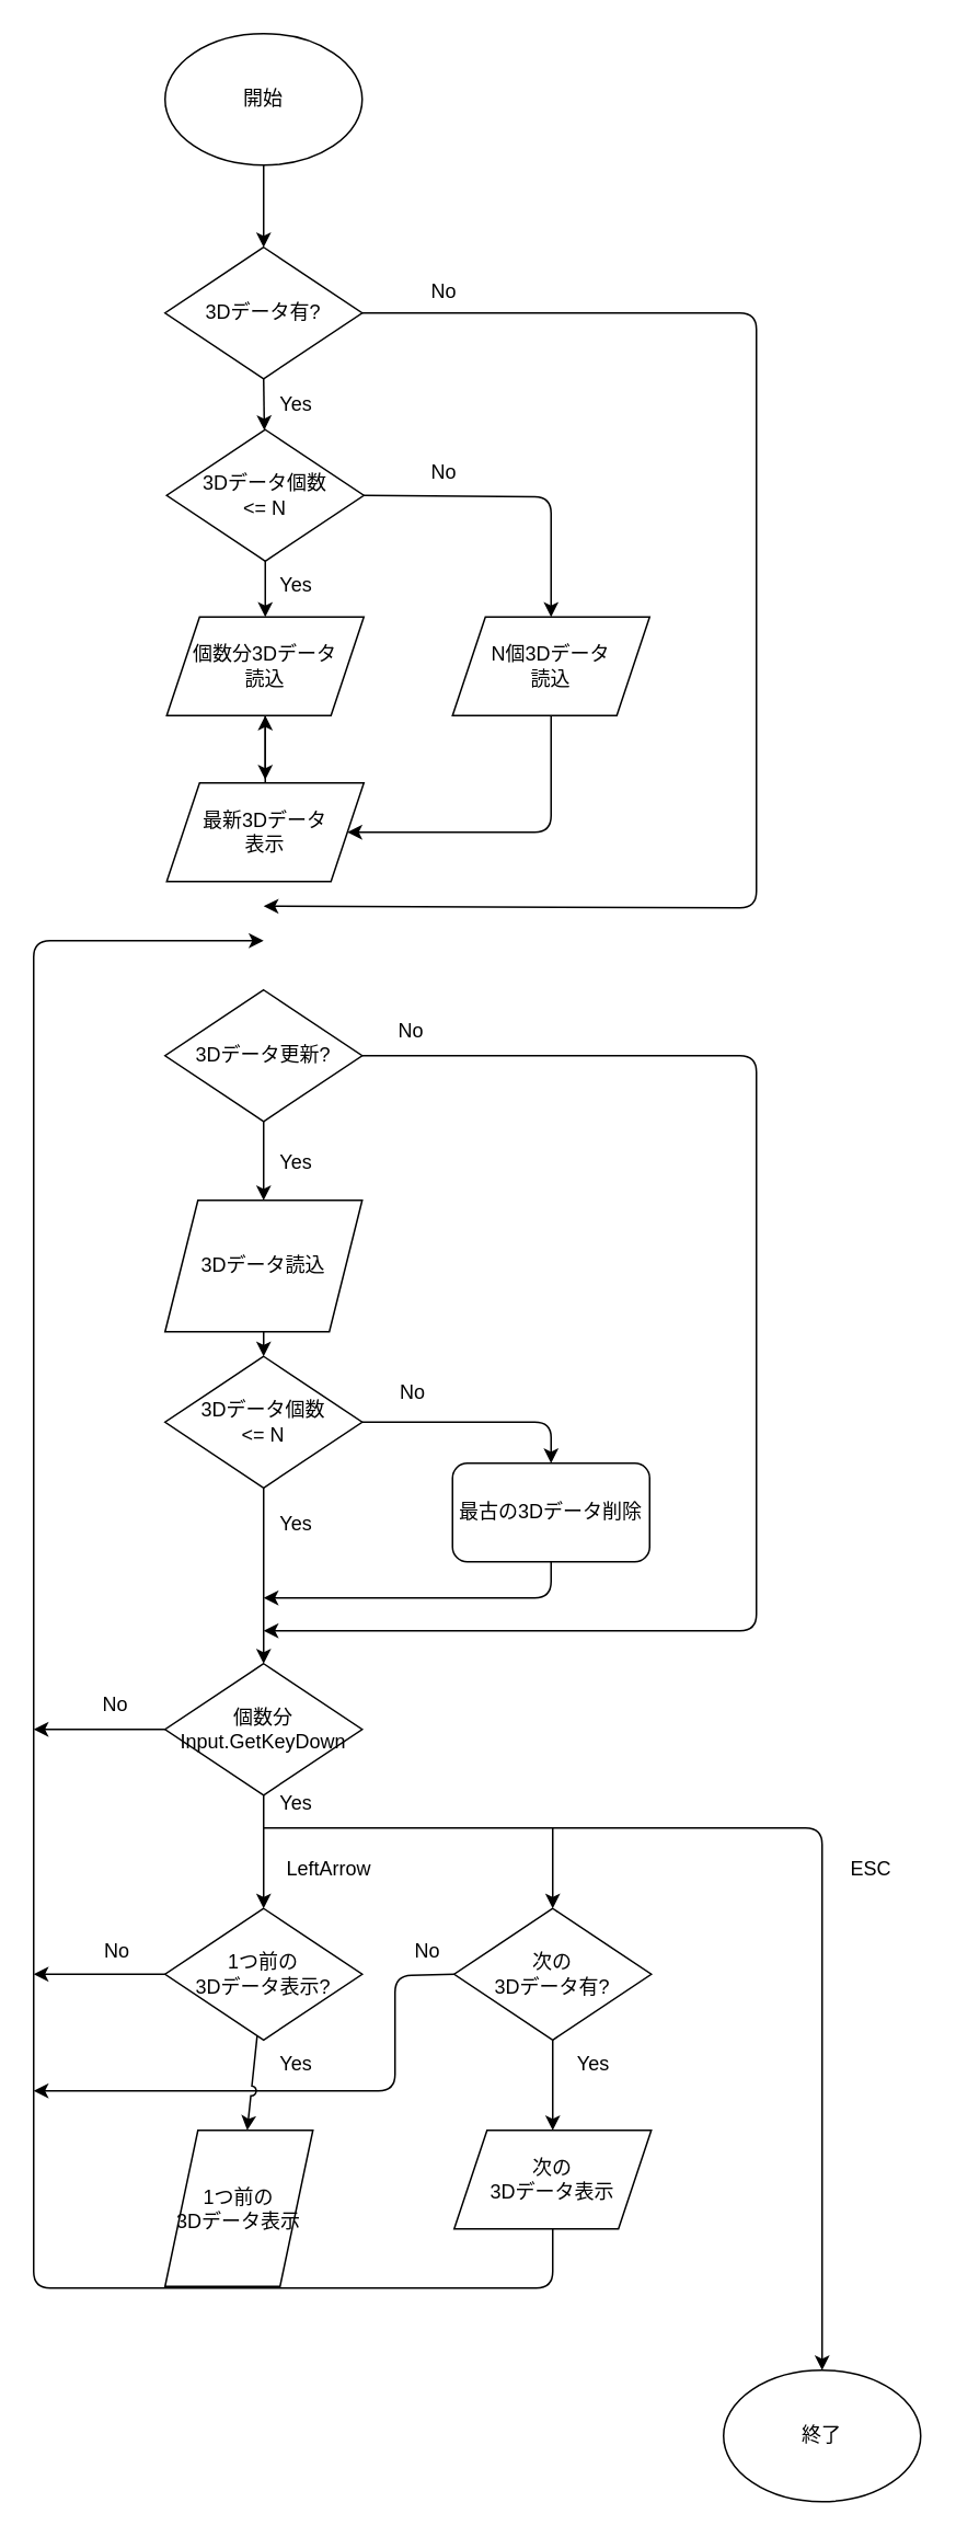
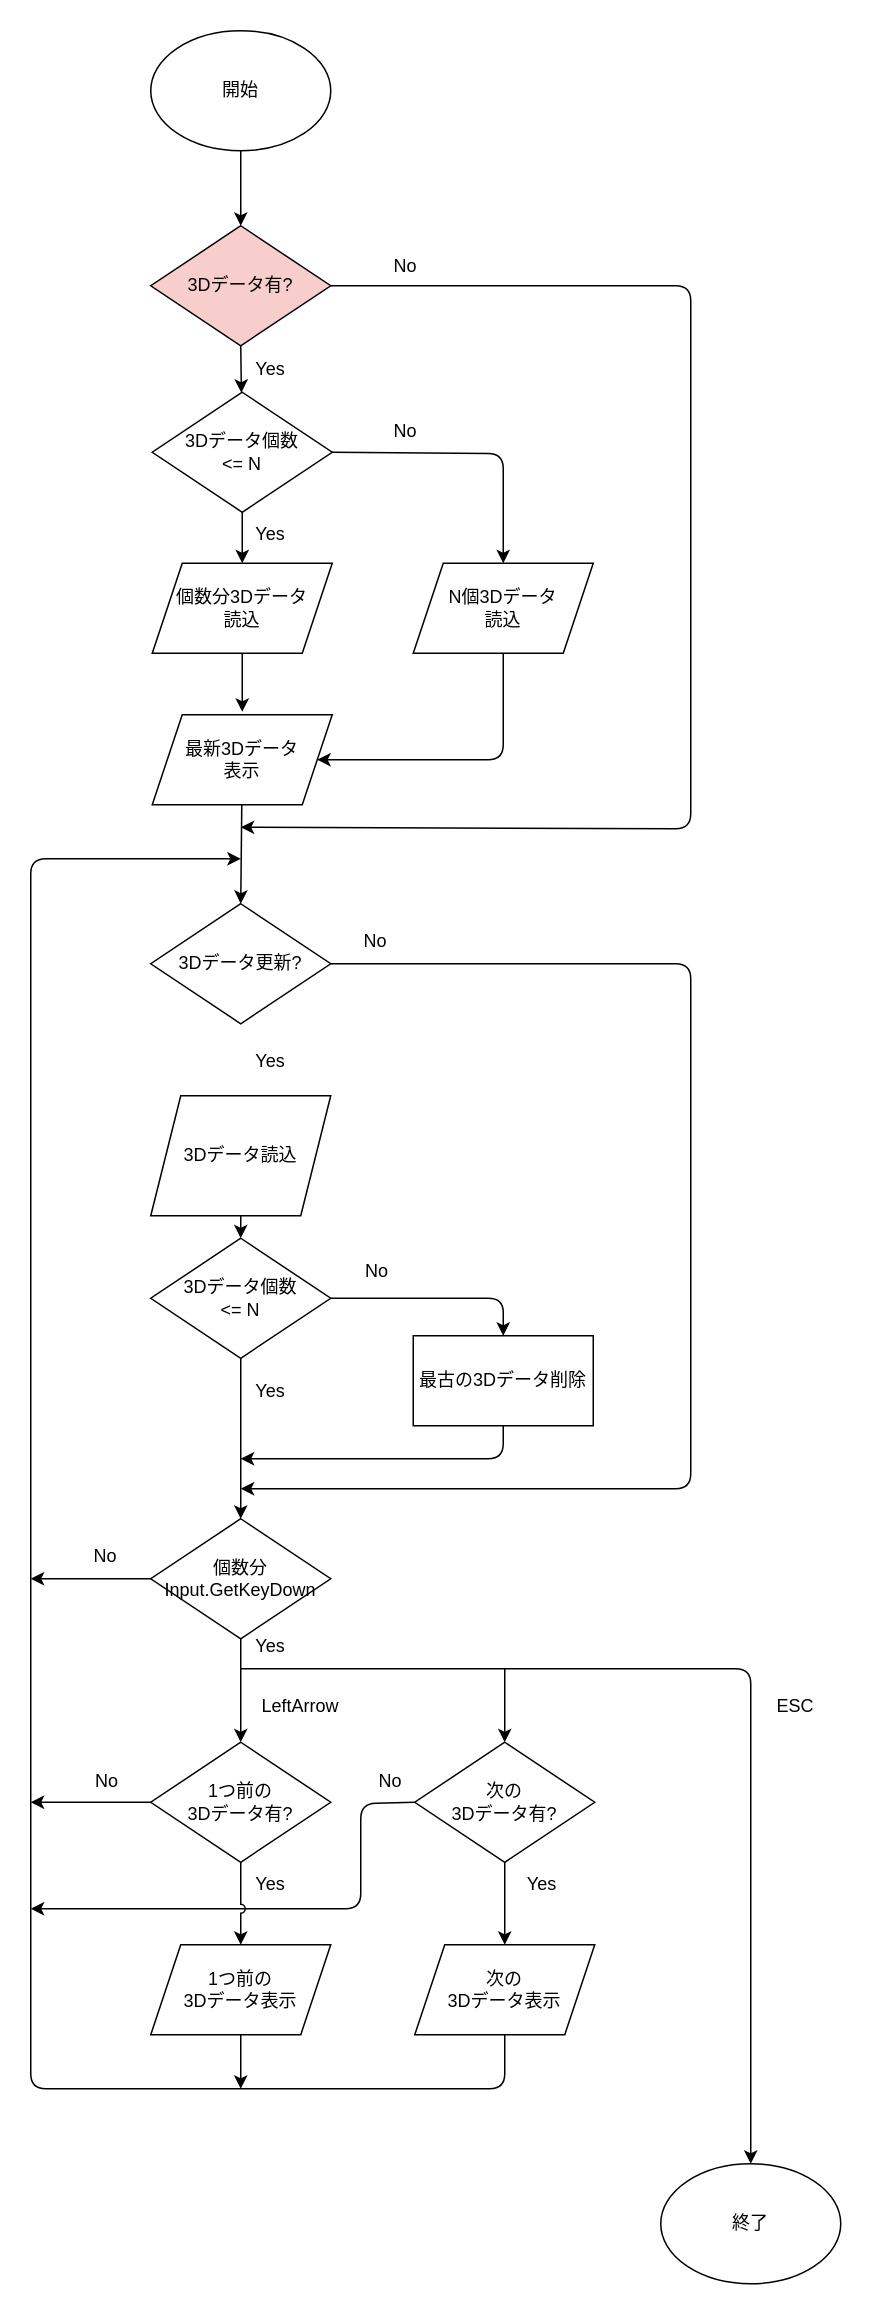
  <mxCell id="0" />
  <mxCell id="1" parent="0" />
  <mxCell id="2" value="終了" style="ellipse;whiteSpace=wrap;html=1;" parent="1" vertex="1"><mxGeometry x="440" y="1442" width="120" height="80" as="geometry" /></mxCell>
  <mxCell id="3" value="" style="edgeStyle=none;html=1;" parent="1" source="4" target="7" edge="1"><mxGeometry relative="1" as="geometry" /></mxCell>
  <mxCell id="4" value="開始" style="ellipse;whiteSpace=wrap;html=1;" parent="1" vertex="1"><mxGeometry x="100" y="20" width="120" height="80" as="geometry" /></mxCell>
  <mxCell id="5" value="" style="edgeStyle=none;html=1;" parent="1" source="7" edge="1"><mxGeometry relative="1" as="geometry"><mxPoint x="160" y="551" as="targetPoint" /><Array as="points"><mxPoint x="460" y="190" /><mxPoint x="460" y="552" /></Array></mxGeometry></mxCell>
  <mxCell id="6" value="" style="edgeStyle=none;html=1;exitX=0.5;exitY=1;exitDx=0;exitDy=0;" parent="1" source="7" target="11" edge="1"><mxGeometry relative="1" as="geometry"><mxPoint x="160.382" y="236.745" as="sourcePoint" /></mxGeometry></mxCell>
- <mxCell id="7" value="3Dデータ有?" style="rhombus;whiteSpace=wrap;html=1;" parent="1" vertex="1"><mxGeometry x="100" y="150" width="120" height="80" as="geometry" /></mxCell>
+ <mxCell id="7" value="3Dデータ有?" style="rhombus;whiteSpace=wrap;html=1;fillColor=#f8cecc;" parent="1" vertex="1"><mxGeometry x="100" y="150" width="120" height="80" as="geometry" /></mxCell>
  <mxCell id="8" value="Yes" style="text;html=1;strokeColor=none;fillColor=none;align=center;verticalAlign=middle;whiteSpace=wrap;rounded=0;" parent="1" vertex="1"><mxGeometry x="150" y="231" width="60" height="30" as="geometry" /></mxCell>
  <mxCell id="9" value="" style="edgeStyle=none;html=1;entryX=0.5;entryY=0;entryDx=0;entryDy=0;exitX=1;exitY=0.5;exitDx=0;exitDy=0;" parent="1" source="11" target="16" edge="1"><mxGeometry relative="1" as="geometry"><mxPoint x="301" y="294" as="targetPoint" /><Array as="points"><mxPoint x="335" y="302" /></Array></mxGeometry></mxCell>
  <mxCell id="10" value="" style="edgeStyle=none;html=1;" parent="1" source="11" target="14" edge="1"><mxGeometry relative="1" as="geometry"><mxPoint x="161" y="345" as="sourcePoint" /></mxGeometry></mxCell>
  <mxCell id="11" value="3Dデータ個数&lt;br&gt;&amp;lt;= N" style="rhombus;whiteSpace=wrap;html=1;" parent="1" vertex="1"><mxGeometry x="101" y="261" width="120" height="80" as="geometry" /></mxCell>
  <mxCell id="12" value="No" style="text;html=1;strokeColor=none;fillColor=none;align=center;verticalAlign=middle;whiteSpace=wrap;rounded=0;" parent="1" vertex="1"><mxGeometry x="240" y="162" width="60" height="30" as="geometry" /></mxCell>
  <mxCell id="13" value="" style="edgeStyle=none;html=1;entryX=0.5;entryY=0;entryDx=0;entryDy=0;" parent="1" source="14" edge="1"><mxGeometry relative="1" as="geometry"><mxPoint x="161" y="474" as="targetPoint" /></mxGeometry></mxCell>
  <mxCell id="14" value="個数分3Dデータ&lt;br&gt;読込" style="shape=parallelogram;perimeter=parallelogramPerimeter;whiteSpace=wrap;html=1;fixedSize=1;" parent="1" vertex="1"><mxGeometry x="101" y="375" width="120" height="60" as="geometry" /></mxCell>
  <mxCell id="15" value="" style="edgeStyle=none;html=1;entryX=1;entryY=0.5;entryDx=0;entryDy=0;" parent="1" source="16" target="21" edge="1"><mxGeometry relative="1" as="geometry"><mxPoint x="221" y="504" as="targetPoint" /><Array as="points"><mxPoint x="335" y="506" /></Array></mxGeometry></mxCell>
  <mxCell id="16" value="N個3Dデータ&lt;br&gt;読込" style="shape=parallelogram;perimeter=parallelogramPerimeter;whiteSpace=wrap;html=1;fixedSize=1;" parent="1" vertex="1"><mxGeometry x="275" y="375" width="120" height="60" as="geometry" /></mxCell>
- <mxCell id="17" value="" style="edgeStyle=none;html=1;" parent="1" source="19" target="23" edge="1"><mxGeometry relative="1" as="geometry" /></mxCell>
  <mxCell id="18" value="" style="edgeStyle=none;html=1;" parent="1" source="19" edge="1"><mxGeometry relative="1" as="geometry"><mxPoint x="160" y="992" as="targetPoint" /><Array as="points"><mxPoint x="460" y="642" /><mxPoint x="460" y="992" /></Array></mxGeometry></mxCell>
  <mxCell id="19" value="3Dデータ更新?" style="rhombus;whiteSpace=wrap;html=1;" parent="1" vertex="1"><mxGeometry x="100" y="602" width="120" height="80" as="geometry" /></mxCell>
- <mxCell id="20" value="" style="edgeStyle=none;html=1;" parent="1" source="21" target="14" edge="1"><mxGeometry relative="1" as="geometry"><mxPoint x="161" y="616" as="targetPoint" /></mxGeometry></mxCell>
+ <mxCell id="20" value="" style="edgeStyle=none;html=1;entryX=0.5;entryY=0;entryDx=0;entryDy=0;" parent="1" source="21" target="19" edge="1"><mxGeometry relative="1" as="geometry"><mxPoint x="161" y="616" as="targetPoint" /></mxGeometry></mxCell>
  <mxCell id="21" value="最新3Dデータ&lt;br&gt;表示" style="shape=parallelogram;perimeter=parallelogramPerimeter;whiteSpace=wrap;html=1;fixedSize=1;" parent="1" vertex="1"><mxGeometry x="101" y="476" width="120" height="60" as="geometry" /></mxCell>
  <mxCell id="22" value="" style="edgeStyle=none;html=1;" parent="1" source="23" target="26" edge="1"><mxGeometry relative="1" as="geometry" /></mxCell>
  <mxCell id="23" value="3Dデータ読込" style="shape=parallelogram;perimeter=parallelogramPerimeter;whiteSpace=wrap;html=1;fixedSize=1;" parent="1" vertex="1"><mxGeometry x="100" y="730" width="120" height="80" as="geometry" /></mxCell>
  <mxCell id="24" value="" style="edgeStyle=none;html=1;exitX=1;exitY=0.5;exitDx=0;exitDy=0;entryX=0.5;entryY=0;entryDx=0;entryDy=0;" parent="1" source="26" target="28" edge="1"><mxGeometry relative="1" as="geometry"><mxPoint x="300" y="865" as="targetPoint" /><Array as="points"><mxPoint x="335" y="865" /></Array></mxGeometry></mxCell>
  <mxCell id="25" value="" style="edgeStyle=none;html=1;entryX=0.5;entryY=0;entryDx=0;entryDy=0;" parent="1" source="26" target="32" edge="1"><mxGeometry relative="1" as="geometry"><mxPoint x="160" y="992" as="targetPoint" /></mxGeometry></mxCell>
  <mxCell id="26" value="3Dデータ個数&lt;br&gt;&amp;lt;= N" style="rhombus;whiteSpace=wrap;html=1;" parent="1" vertex="1"><mxGeometry x="100" y="825" width="120" height="80" as="geometry" /></mxCell>
  <mxCell id="27" value="" style="edgeStyle=none;html=1;exitX=0.5;exitY=1;exitDx=0;exitDy=0;" parent="1" source="28" edge="1"><mxGeometry relative="1" as="geometry"><mxPoint x="160" y="972" as="targetPoint" /><Array as="points"><mxPoint x="335" y="972" /></Array></mxGeometry></mxCell>
- <mxCell id="28" value="最古の3Dデータ削除" style="whiteSpace=wrap;html=1;rounded=1;" parent="1" vertex="1"><mxGeometry x="275" y="890" width="120" height="60" as="geometry" /></mxCell>
+ <mxCell id="28" value="最古の3Dデータ削除" style="whiteSpace=wrap;html=1;" parent="1" vertex="1"><mxGeometry x="275" y="890" width="120" height="60" as="geometry" /></mxCell>
  <mxCell id="29" value="" style="edgeStyle=none;html=1;entryX=0.5;entryY=0;entryDx=0;entryDy=0;" parent="1" target="2" edge="1"><mxGeometry relative="1" as="geometry"><mxPoint x="160" y="1112" as="sourcePoint" /><mxPoint x="300" y="598" as="targetPoint" /><Array as="points"><mxPoint x="500" y="1112" /></Array></mxGeometry></mxCell>
  <mxCell id="30" value="" style="edgeStyle=none;html=1;entryX=0.5;entryY=0;entryDx=0;entryDy=0;" parent="1" source="32" target="47" edge="1"><mxGeometry relative="1" as="geometry" /></mxCell>
  <mxCell id="31" value="" style="edgeStyle=none;rounded=0;html=1;fontSize=9;" parent="1" source="32" edge="1"><mxGeometry relative="1" as="geometry"><mxPoint x="20" y="1052" as="targetPoint" /></mxGeometry></mxCell>
  <mxCell id="32" value="個数分&lt;br&gt;Input.GetKeyDown" style="rhombus;whiteSpace=wrap;html=1;" parent="1" vertex="1"><mxGeometry x="100" y="1012" width="120" height="80" as="geometry" /></mxCell>
  <mxCell id="33" value="Yes" style="text;html=1;strokeColor=none;fillColor=none;align=center;verticalAlign=middle;whiteSpace=wrap;rounded=0;" parent="1" vertex="1"><mxGeometry x="150" y="341" width="60" height="30" as="geometry" /></mxCell>
  <mxCell id="34" value="No" style="text;html=1;strokeColor=none;fillColor=none;align=center;verticalAlign=middle;whiteSpace=wrap;rounded=0;" parent="1" vertex="1"><mxGeometry x="240" y="272" width="60" height="30" as="geometry" /></mxCell>
  <mxCell id="35" value="Yes" style="text;html=1;strokeColor=none;fillColor=none;align=center;verticalAlign=middle;whiteSpace=wrap;rounded=0;" parent="1" vertex="1"><mxGeometry x="150" y="692" width="60" height="30" as="geometry" /></mxCell>
  <mxCell id="36" value="No" style="text;html=1;strokeColor=none;fillColor=none;align=center;verticalAlign=middle;whiteSpace=wrap;rounded=0;" parent="1" vertex="1"><mxGeometry x="220" y="612" width="60" height="30" as="geometry" /></mxCell>
  <mxCell id="37" value="Yes" style="text;html=1;strokeColor=none;fillColor=none;align=center;verticalAlign=middle;whiteSpace=wrap;rounded=0;" parent="1" vertex="1"><mxGeometry x="150" y="912" width="60" height="30" as="geometry" /></mxCell>
  <mxCell id="38" value="No" style="text;html=1;strokeColor=none;fillColor=none;align=center;verticalAlign=middle;whiteSpace=wrap;rounded=0;" parent="1" vertex="1"><mxGeometry x="221" y="832" width="60" height="30" as="geometry" /></mxCell>
  <mxCell id="39" value="ESC" style="text;html=1;strokeColor=none;fillColor=none;align=center;verticalAlign=middle;whiteSpace=wrap;rounded=0;" parent="1" vertex="1"><mxGeometry x="500" y="1122" width="60" height="30" as="geometry" /></mxCell>
  <mxCell id="40" value="LeftArrow" style="text;html=1;strokeColor=none;fillColor=none;align=center;verticalAlign=middle;whiteSpace=wrap;rounded=0;" parent="1" vertex="1"><mxGeometry x="170" y="1122" width="60" height="30" as="geometry" /></mxCell>
  <mxCell id="41" value="" style="edgeStyle=none;html=1;" parent="1" source="42" edge="1"><mxGeometry relative="1" as="geometry"><mxPoint x="160" y="1392" as="targetPoint" /></mxGeometry></mxCell>
- <mxCell id="42" value="1つ前の&lt;br&gt;3Dデータ表示" style="shape=parallelogram;perimeter=parallelogramPerimeter;whiteSpace=wrap;html=1;fixedSize=1;" parent="1" vertex="1"><mxGeometry x="100" y="1296" width="90" height="95" as="geometry" /></mxCell>
+ <mxCell id="42" value="1つ前の&lt;br&gt;3Dデータ表示" style="shape=parallelogram;perimeter=parallelogramPerimeter;whiteSpace=wrap;html=1;fixedSize=1;" parent="1" vertex="1"><mxGeometry x="100" y="1296" width="120" height="60" as="geometry" /></mxCell>
  <mxCell id="43" value="次の&lt;br&gt;3Dデータ表示" style="shape=parallelogram;perimeter=parallelogramPerimeter;whiteSpace=wrap;html=1;fixedSize=1;" parent="1" vertex="1"><mxGeometry x="276" y="1296" width="120" height="60" as="geometry" /></mxCell>
  <mxCell id="44" value="" style="endArrow=classic;html=1;entryX=0.5;entryY=0;entryDx=0;entryDy=0;" parent="1" target="50" edge="1"><mxGeometry width="50" height="50" relative="1" as="geometry"><mxPoint x="336" y="1112" as="sourcePoint" /><mxPoint x="336" y="1152" as="targetPoint" /></mxGeometry></mxCell>
  <mxCell id="45" value="" style="endArrow=classic;html=1;exitX=0.5;exitY=1;exitDx=0;exitDy=0;" parent="1" source="43" edge="1"><mxGeometry width="50" height="50" relative="1" as="geometry"><mxPoint x="310" y="1312" as="sourcePoint" /><mxPoint x="160" y="572" as="targetPoint" /><Array as="points"><mxPoint x="336" y="1392" /><mxPoint x="20" y="1392" /><mxPoint x="20" y="572" /></Array></mxGeometry></mxCell>
  <mxCell id="46" value="" style="edgeStyle=none;html=1;" parent="1" source="47" edge="1"><mxGeometry relative="1" as="geometry"><mxPoint x="20" y="1201" as="targetPoint" /></mxGeometry></mxCell>
- <mxCell id="47" value="1つ前の&lt;br&gt;3Dデータ表示?" style="rhombus;whiteSpace=wrap;html=1;" parent="1" vertex="1"><mxGeometry x="100" y="1161" width="120" height="80" as="geometry" /></mxCell>
+ <mxCell id="47" value="1つ前の&lt;br&gt;3Dデータ有?" style="rhombus;whiteSpace=wrap;html=1;" parent="1" vertex="1"><mxGeometry x="100" y="1161" width="120" height="80" as="geometry" /></mxCell>
  <mxCell id="48" value="" style="edgeStyle=none;html=1;" parent="1" source="50" target="43" edge="1"><mxGeometry relative="1" as="geometry" /></mxCell>
  <mxCell id="49" value="" style="edgeStyle=none;html=1;exitX=0;exitY=0.5;exitDx=0;exitDy=0;" parent="1" source="50" edge="1"><mxGeometry relative="1" as="geometry"><mxPoint x="20" y="1272" as="targetPoint" /><Array as="points"><mxPoint x="240" y="1202" /><mxPoint x="240" y="1272" /></Array></mxGeometry></mxCell>
  <mxCell id="50" value="次の&lt;br&gt;3Dデータ有?" style="rhombus;whiteSpace=wrap;html=1;" parent="1" vertex="1"><mxGeometry x="276" y="1161" width="120" height="80" as="geometry" /></mxCell>
  <mxCell id="51" value="Yes" style="text;html=1;strokeColor=none;fillColor=none;align=center;verticalAlign=middle;whiteSpace=wrap;rounded=0;" parent="1" vertex="1"><mxGeometry x="150" y="1241" width="60" height="30" as="geometry" /></mxCell>
  <mxCell id="52" value="Yes" style="text;html=1;strokeColor=none;fillColor=none;align=center;verticalAlign=middle;whiteSpace=wrap;rounded=0;" parent="1" vertex="1"><mxGeometry x="331" y="1241" width="60" height="30" as="geometry" /></mxCell>
  <mxCell id="53" value="No" style="text;html=1;strokeColor=none;fillColor=none;align=center;verticalAlign=middle;whiteSpace=wrap;rounded=0;" parent="1" vertex="1"><mxGeometry x="41" y="1172" width="60" height="30" as="geometry" /></mxCell>
  <mxCell id="54" value="No" style="text;html=1;strokeColor=none;fillColor=none;align=center;verticalAlign=middle;whiteSpace=wrap;rounded=0;" parent="1" vertex="1"><mxGeometry x="230" y="1172" width="60" height="30" as="geometry" /></mxCell>
  <mxCell id="55" value="" style="edgeStyle=none;html=1;jumpStyle=arc;" parent="1" source="47" target="42" edge="1"><mxGeometry relative="1" as="geometry" /></mxCell>
  <mxCell id="56" value="No" style="text;html=1;strokeColor=none;fillColor=none;align=center;verticalAlign=middle;whiteSpace=wrap;rounded=0;" parent="1" vertex="1"><mxGeometry x="40" y="1022" width="60" height="30" as="geometry" /></mxCell>
  <mxCell id="57" value="Yes" style="text;html=1;strokeColor=none;fillColor=none;align=center;verticalAlign=middle;whiteSpace=wrap;rounded=0;" parent="1" vertex="1"><mxGeometry x="150" y="1082" width="60" height="30" as="geometry" /></mxCell>
